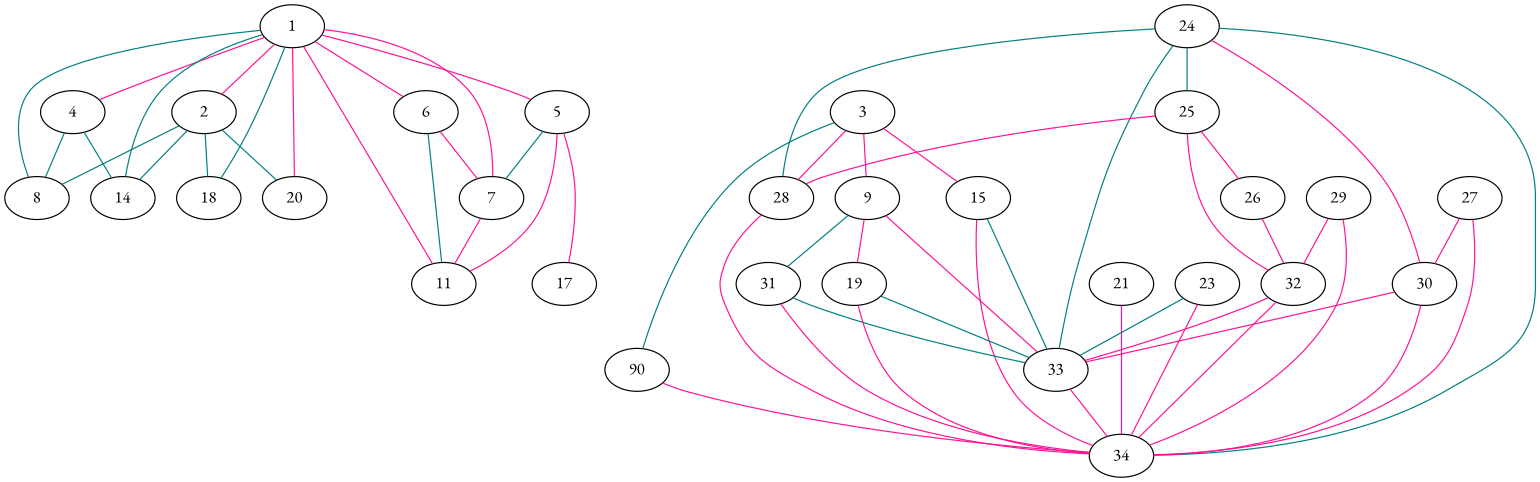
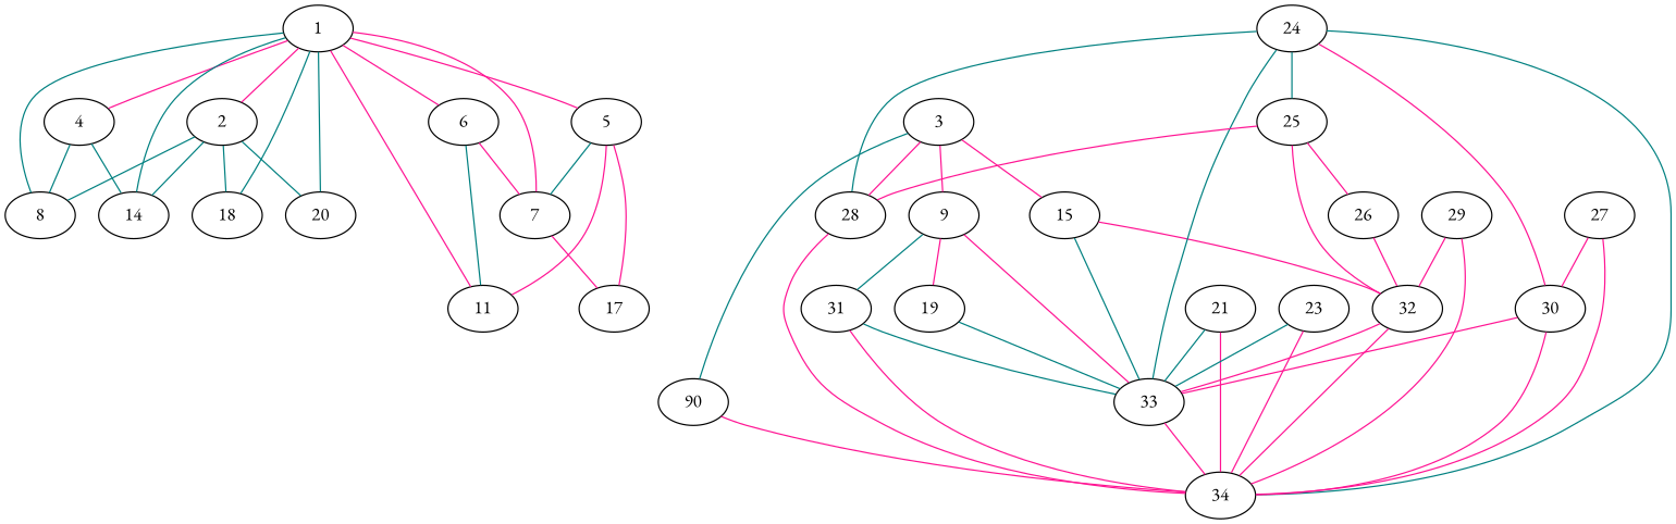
  strict graph {
    fontname="EB Garamond"
    node [club=Officer fontname="EB Garamond"]
    edge [color=deeppink fontname="EB Garamond"]
    1 [club="Mr. Hi"]
    2 [club="Mr. Hi"]
    4 [club="Mr. Hi"]
    5 [club="Mr. Hi"]
    6 [club="Mr. Hi"]
    7 [club="Mr. Hi"]
    8 [club="Mr. Hi"]
    11 [club="Mr. Hi"]
    14 [club="Mr. Hi"]
    18 [club="Mr. Hi"]
    20 [club="Mr. Hi"]
    17 [club="Mr. Hi"]
    3 [club="Mr. Hi"]
    9 [club="Mr. Hi"]
    n15 [label=90]
    28
    15
    31
    33
    19
    34
    29
    32
    21
    23
    24
    25
    30
    26
    27
    1 -- 2
    1 -- 4
    1 -- 5
    1 -- 6
    1 -- 7
    1 -- 8 [color=teal]
    1 -- 11
    1 -- 14 [color=teal]
    1 -- 18 [color=teal]
-   1 -- 20
+   1 -- 20 [color=teal]
    2 -- 8 [color=teal]
    2 -- 14 [color=teal]
    2 -- 18 [color=teal]
    2 -- 20 [color=teal]
    4 -- 8 [color=teal]
    4 -- 14 [color=teal]
    5 -- 7 [color=teal]
    5 -- 11
    5 -- 17
    6 -- 7
    6 -- 11 [color=teal]
-   7 -- 11
+   7 -- 17
    3 -- 9
    3 -- n15 [color=teal]
    3 -- 28
    3 -- 15
    9 -- 31 [color=teal]
    9 -- 33
    9 -- 19
    n15 -- 34
    28 -- 34
    15 -- 33 [color=teal]
-   15 -- 34
+   15 -- 32
    31 -- 33 [color=teal]
    31 -- 34
    33 -- 34
    19 -- 33 [color=teal]
-   19 -- 34
    29 -- 34
    29 -- 32
    32 -- 33
    32 -- 34
+   21 -- 33 [color=teal]
    21 -- 34
    23 -- 33 [color=teal]
    23 -- 34
    24 -- 28 [color=teal]
    24 -- 33 [color=teal]
    24 -- 34 [color=teal]
    24 -- 25 [color=teal]
    24 -- 30
    25 -- 28
    25 -- 32
    25 -- 26
    30 -- 33
    30 -- 34
    26 -- 32
    27 -- 34
    27 -- 30
  }
